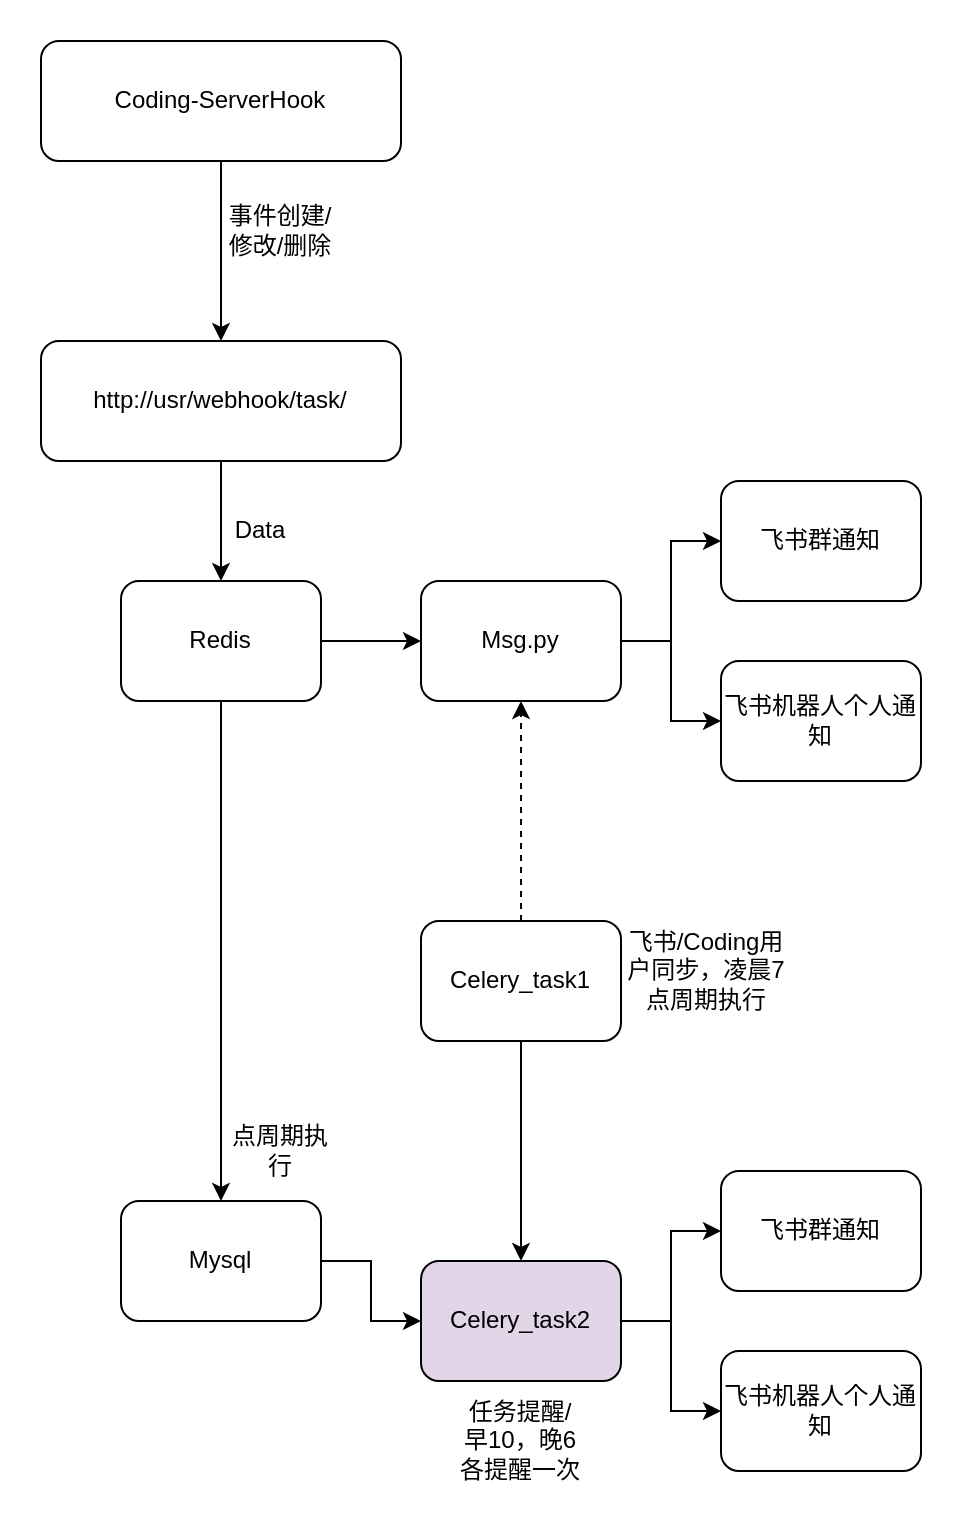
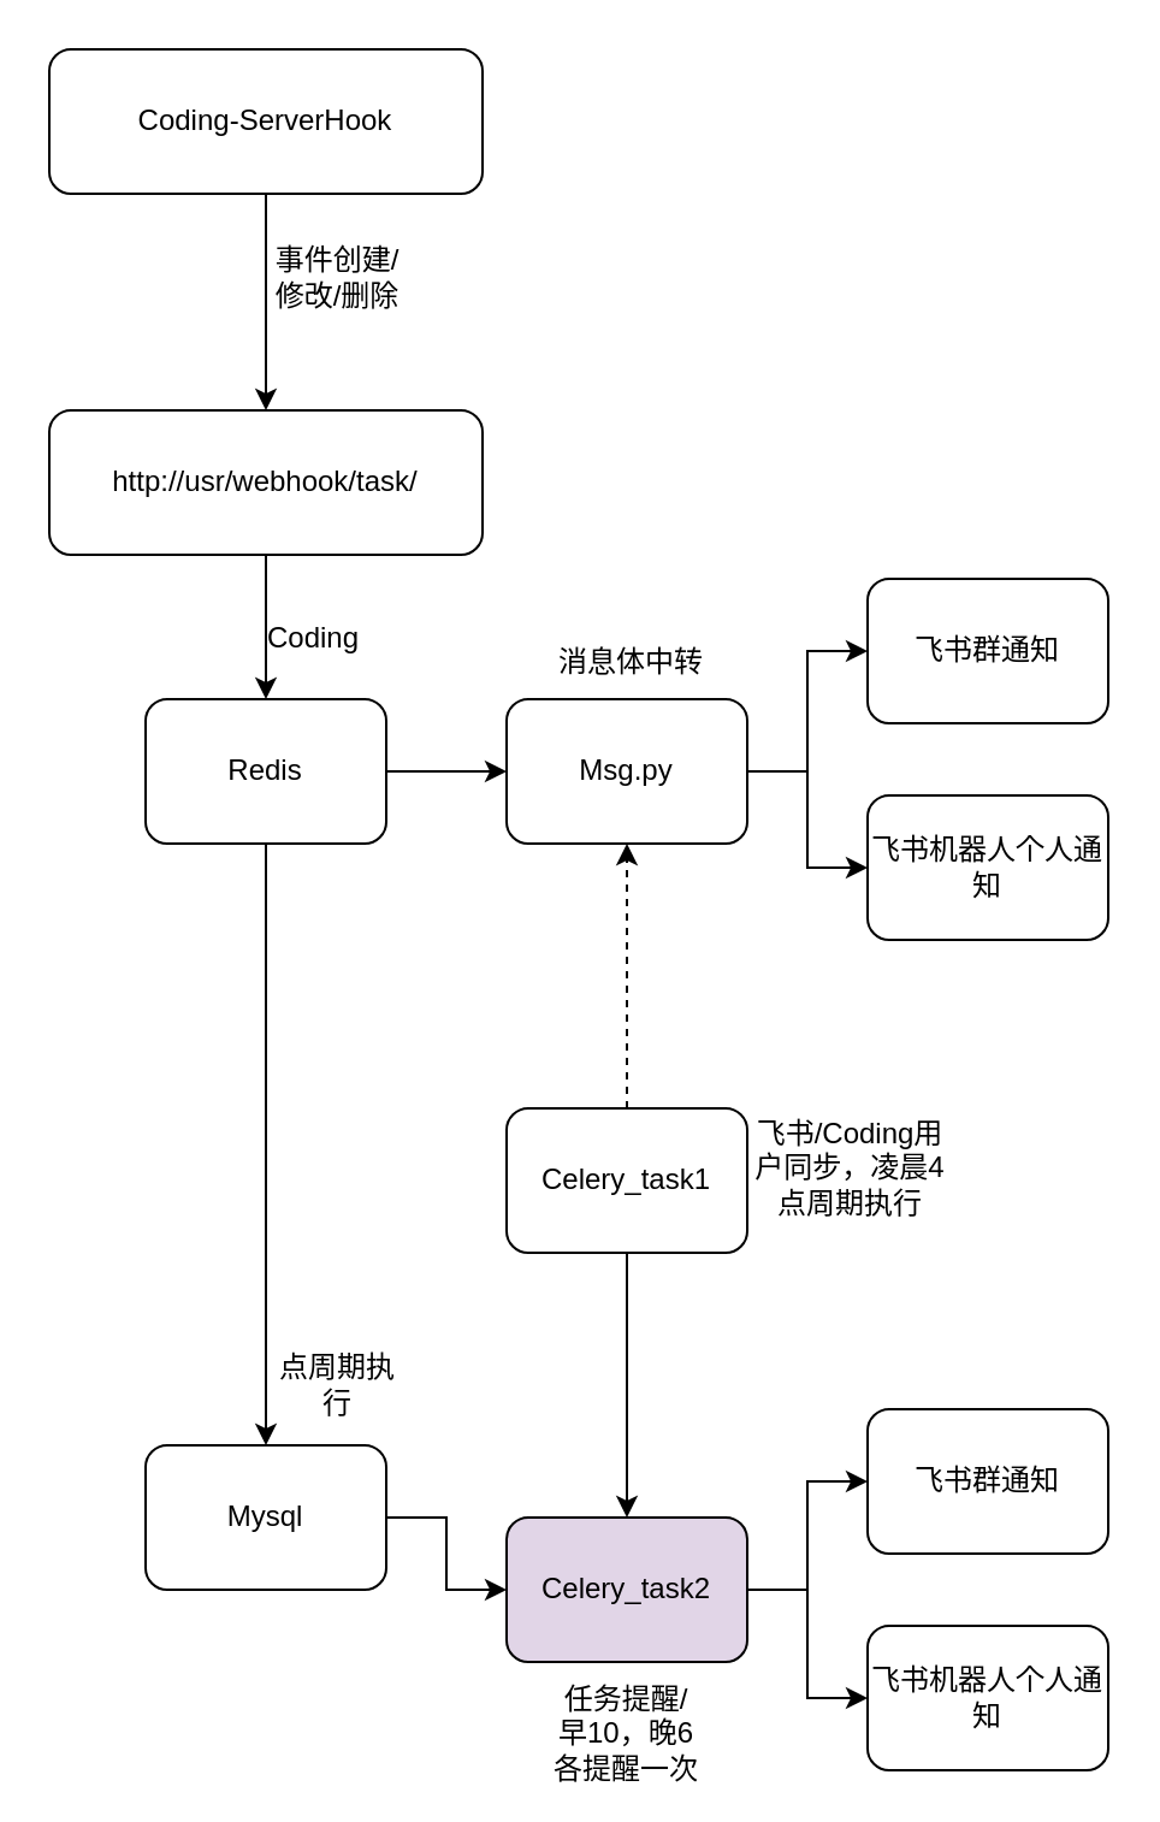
  <mxCell id="0" />
  <mxCell id="1" parent="0" />
  <mxCell id="2" style="edgeStyle=orthogonalEdgeStyle;rounded=0;orthogonalLoop=1;jettySize=auto;html=1;exitX=0.5;exitY=1;exitDx=0;exitDy=0;entryX=0.5;entryY=0;entryDx=0;entryDy=0;" edge="1" parent="1" source="3" target="9"><mxGeometry relative="1" as="geometry" /></mxCell>
  <mxCell id="3" value="http://usr/webhook/task/" style="rounded=1;whiteSpace=wrap;html=1;" vertex="1" parent="1"><mxGeometry x="20" y="170" width="180" height="60" as="geometry" /></mxCell>
  <mxCell id="4" style="edgeStyle=orthogonalEdgeStyle;rounded=0;orthogonalLoop=1;jettySize=auto;html=1;exitX=0.5;exitY=1;exitDx=0;exitDy=0;entryX=0.5;entryY=0;entryDx=0;entryDy=0;" edge="1" parent="1" source="5" target="3"><mxGeometry relative="1" as="geometry" /></mxCell>
  <mxCell id="5" value="Coding-ServerHook" style="rounded=1;whiteSpace=wrap;html=1;" vertex="1" parent="1"><mxGeometry x="20" y="20" width="180" height="60" as="geometry" /></mxCell>
  <mxCell id="6" value="事件创建/修改/删除" style="text;html=1;strokeColor=none;fillColor=none;align=center;verticalAlign=middle;whiteSpace=wrap;rounded=0;" vertex="1" parent="1"><mxGeometry x="110" y="100" width="60" height="30" as="geometry" /></mxCell>
  <mxCell id="7" style="edgeStyle=orthogonalEdgeStyle;rounded=0;orthogonalLoop=1;jettySize=auto;html=1;exitX=1;exitY=0.5;exitDx=0;exitDy=0;entryX=0;entryY=0.5;entryDx=0;entryDy=0;" edge="1" parent="1" source="9" target="13"><mxGeometry relative="1" as="geometry" /></mxCell>
  <mxCell id="8" style="edgeStyle=orthogonalEdgeStyle;rounded=0;orthogonalLoop=1;jettySize=auto;html=1;exitX=0.5;exitY=1;exitDx=0;exitDy=0;entryX=0.5;entryY=0;entryDx=0;entryDy=0;" edge="1" parent="1" source="9" target="17"><mxGeometry relative="1" as="geometry" /></mxCell>
  <mxCell id="9" value="Redis" style="rounded=1;whiteSpace=wrap;html=1;" vertex="1" parent="1"><mxGeometry x="60" y="290" width="100" height="60" as="geometry" /></mxCell>
- <mxCell id="10" value="Data" style="text;html=1;strokeColor=none;fillColor=none;align=center;verticalAlign=middle;whiteSpace=wrap;rounded=0;" vertex="1" parent="1"><mxGeometry x="100" y="250" width="60" height="30" as="geometry" /></mxCell>
+ <mxCell id="10" value="Coding" style="text;html=1;strokeColor=none;fillColor=none;align=center;verticalAlign=middle;whiteSpace=wrap;rounded=0;" vertex="1" parent="1"><mxGeometry x="100" y="250" width="60" height="30" as="geometry" /></mxCell>
  <mxCell id="11" style="edgeStyle=orthogonalEdgeStyle;rounded=0;orthogonalLoop=1;jettySize=auto;html=1;exitX=1;exitY=0.5;exitDx=0;exitDy=0;entryX=0;entryY=0.5;entryDx=0;entryDy=0;" edge="1" parent="1" source="13" target="14"><mxGeometry relative="1" as="geometry" /></mxCell>
  <mxCell id="12" style="edgeStyle=orthogonalEdgeStyle;rounded=0;orthogonalLoop=1;jettySize=auto;html=1;exitX=1;exitY=0.5;exitDx=0;exitDy=0;" edge="1" parent="1" source="13" target="15"><mxGeometry relative="1" as="geometry" /></mxCell>
  <mxCell id="13" value="Msg.py" style="rounded=1;whiteSpace=wrap;html=1;" vertex="1" parent="1"><mxGeometry x="210" y="290" width="100" height="60" as="geometry" /></mxCell>
  <mxCell id="14" value="飞书群通知" style="rounded=1;whiteSpace=wrap;html=1;" vertex="1" parent="1"><mxGeometry x="360" y="240" width="100" height="60" as="geometry" /></mxCell>
  <mxCell id="15" value="飞书机器人个人通知" style="rounded=1;whiteSpace=wrap;html=1;" vertex="1" parent="1"><mxGeometry x="360" y="330" width="100" height="60" as="geometry" /></mxCell>
  <mxCell id="16" style="edgeStyle=orthogonalEdgeStyle;rounded=0;orthogonalLoop=1;jettySize=auto;html=1;exitX=1;exitY=0.5;exitDx=0;exitDy=0;entryX=0;entryY=0.5;entryDx=0;entryDy=0;" edge="1" parent="1" source="17" target="22"><mxGeometry relative="1" as="geometry" /></mxCell>
  <mxCell id="17" value="Mysql" style="rounded=1;whiteSpace=wrap;html=1;" vertex="1" parent="1"><mxGeometry x="60" y="600" width="100" height="60" as="geometry" /></mxCell>
  <mxCell id="18" value="点周期执行" style="text;html=1;strokeColor=none;fillColor=none;align=center;verticalAlign=middle;whiteSpace=wrap;rounded=0;" vertex="1" parent="1"><mxGeometry x="110" y="560" width="60" height="30" as="geometry" /></mxCell>
+ <mxCell id="19" value="消息体中转" style="text;html=1;strokeColor=none;fillColor=none;align=center;verticalAlign=middle;whiteSpace=wrap;rounded=0;" vertex="1" parent="1"><mxGeometry x="230" y="260" width="64" height="30" as="geometry" /></mxCell>
  <mxCell id="20" style="edgeStyle=orthogonalEdgeStyle;rounded=0;orthogonalLoop=1;jettySize=auto;html=1;exitX=1;exitY=0.5;exitDx=0;exitDy=0;entryX=0;entryY=0.5;entryDx=0;entryDy=0;" edge="1" parent="1" source="22" target="23"><mxGeometry relative="1" as="geometry" /></mxCell>
  <mxCell id="21" style="edgeStyle=orthogonalEdgeStyle;rounded=0;orthogonalLoop=1;jettySize=auto;html=1;exitX=1;exitY=0.5;exitDx=0;exitDy=0;entryX=0;entryY=0.5;entryDx=0;entryDy=0;" edge="1" parent="1" source="22" target="24"><mxGeometry relative="1" as="geometry" /></mxCell>
  <mxCell id="22" value="Celery_task2" style="rounded=1;whiteSpace=wrap;html=1;fillColor=#e1d5e7;" vertex="1" parent="1"><mxGeometry x="210" y="630" width="100" height="60" as="geometry" /></mxCell>
  <mxCell id="23" value="飞书群通知" style="rounded=1;whiteSpace=wrap;html=1;" vertex="1" parent="1"><mxGeometry x="360" y="585" width="100" height="60" as="geometry" /></mxCell>
  <mxCell id="24" value="飞书机器人个人通知" style="rounded=1;whiteSpace=wrap;html=1;" vertex="1" parent="1"><mxGeometry x="360" y="675" width="100" height="60" as="geometry" /></mxCell>
  <mxCell id="25" value="任务提醒/早10，晚6各提醒一次" style="text;html=1;strokeColor=none;fillColor=none;align=center;verticalAlign=middle;whiteSpace=wrap;rounded=0;" vertex="1" parent="1"><mxGeometry x="228" y="705" width="64" height="30" as="geometry" /></mxCell>
  <mxCell id="26" style="edgeStyle=orthogonalEdgeStyle;rounded=0;orthogonalLoop=1;jettySize=auto;html=1;exitX=0.5;exitY=1;exitDx=0;exitDy=0;entryX=0.5;entryY=0;entryDx=0;entryDy=0;" edge="1" parent="1" source="28" target="22"><mxGeometry relative="1" as="geometry" /></mxCell>
  <mxCell id="27" style="edgeStyle=orthogonalEdgeStyle;rounded=0;orthogonalLoop=1;jettySize=auto;html=1;exitX=0.5;exitY=0;exitDx=0;exitDy=0;entryX=0.5;entryY=1;entryDx=0;entryDy=0;dashed=1;" edge="1" parent="1" source="28" target="13"><mxGeometry relative="1" as="geometry" /></mxCell>
  <mxCell id="28" value="Celery_task1" style="rounded=1;whiteSpace=wrap;html=1;" vertex="1" parent="1"><mxGeometry x="210" y="460" width="100" height="60" as="geometry" /></mxCell>
- <mxCell id="29" value="飞书/Coding用户同步，凌晨7点周期执行" style="text;html=1;strokeColor=none;fillColor=none;align=center;verticalAlign=middle;whiteSpace=wrap;rounded=0;" vertex="1" parent="1"><mxGeometry x="310" y="470" width="86" height="30" as="geometry" /></mxCell>
+ <mxCell id="29" value="飞书/Coding用户同步，凌晨4点周期执行" style="text;html=1;strokeColor=none;fillColor=none;align=center;verticalAlign=middle;whiteSpace=wrap;rounded=0;" vertex="1" parent="1"><mxGeometry x="310" y="470" width="86" height="30" as="geometry" /></mxCell>
